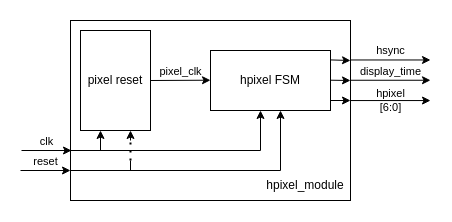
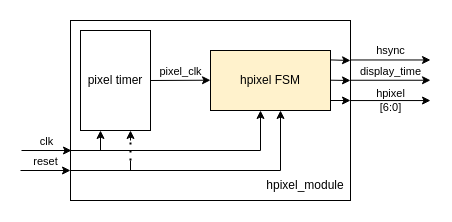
  <mxCell id="0" />
  <mxCell id="1" parent="0" />
- <mxCell id="2" value="pixel reset" style="rounded=0;whiteSpace=wrap;html=1;fillColor=default;" vertex="1" parent="1"><mxGeometry x="80" y="30" width="70" height="100" as="geometry" /></mxCell>
- <mxCell id="3" value="hpixel FSM" style="rounded=0;whiteSpace=wrap;html=1;" vertex="1" parent="1"><mxGeometry x="210" y="50" width="120" height="60" as="geometry" /></mxCell>
+ <mxCell id="2" value="pixel timer" style="rounded=0;whiteSpace=wrap;html=1;fillColor=default;" vertex="1" parent="1"><mxGeometry x="80" y="30" width="70" height="100" as="geometry" /></mxCell>
+ <mxCell id="3" value="hpixel FSM" style="rounded=0;whiteSpace=wrap;html=1;fillColor=#fff2cc;" vertex="1" parent="1"><mxGeometry x="210" y="50" width="120" height="60" as="geometry" /></mxCell>
  <mxCell id="4" value="pixel_clk" style="endArrow=classic;html=1;rounded=0;labelBackgroundColor=none;labelPosition=center;verticalLabelPosition=top;align=center;verticalAlign=bottom;" edge="1" parent="1"><mxGeometry width="50" height="50" relative="1" as="geometry"><mxPoint x="150" y="80" as="sourcePoint" /><mxPoint x="210" y="79.71" as="targetPoint" /></mxGeometry></mxCell>
  <mxCell id="5" value="" style="endArrow=classic;html=1;rounded=0;labelBackgroundColor=none;labelPosition=center;verticalLabelPosition=top;align=center;verticalAlign=bottom;" edge="1" parent="1"><mxGeometry width="50" height="50" relative="1" as="geometry"><mxPoint x="330" y="59.43" as="sourcePoint" /><mxPoint x="350" y="60" as="targetPoint" /></mxGeometry></mxCell>
  <mxCell id="6" value="" style="endArrow=classic;html=1;rounded=0;labelBackgroundColor=none;labelPosition=center;verticalLabelPosition=middle;align=center;verticalAlign=middle;" edge="1" parent="1"><mxGeometry width="50" height="50" relative="1" as="geometry"><mxPoint x="330" y="100" as="sourcePoint" /><mxPoint x="350" y="100" as="targetPoint" /></mxGeometry></mxCell>
  <mxCell id="7" value="" style="endArrow=classic;html=1;rounded=0;labelBackgroundColor=none;labelPosition=center;verticalLabelPosition=top;align=center;verticalAlign=bottom;" edge="1" parent="1"><mxGeometry width="50" height="50" relative="1" as="geometry"><mxPoint x="330" y="79.71" as="sourcePoint" /><mxPoint x="350" y="80" as="targetPoint" /></mxGeometry></mxCell>
  <mxCell id="8" value="clk" style="endArrow=classic;html=1;rounded=0;labelPosition=center;verticalLabelPosition=top;align=center;verticalAlign=bottom;labelBackgroundColor=none;" edge="1" parent="1"><mxGeometry width="50" height="50" relative="1" as="geometry"><mxPoint x="21" y="150" as="sourcePoint" /><mxPoint x="71" y="150" as="targetPoint" /></mxGeometry></mxCell>
  <mxCell id="9" value="reset" style="endArrow=classic;html=1;rounded=0;labelPosition=center;verticalLabelPosition=top;align=center;verticalAlign=bottom;labelBackgroundColor=none;" edge="1" parent="1"><mxGeometry width="50" height="50" relative="1" as="geometry"><mxPoint x="20" y="170" as="sourcePoint" /><mxPoint x="70" y="170" as="targetPoint" /></mxGeometry></mxCell>
  <mxCell id="10" value="" style="endArrow=none;html=1;rounded=0;" edge="1" parent="1"><mxGeometry width="50" height="50" relative="1" as="geometry"><mxPoint x="70" y="150" as="sourcePoint" /><mxPoint x="260" y="150" as="targetPoint" /></mxGeometry></mxCell>
  <mxCell id="11" value="" style="endArrow=none;html=1;rounded=0;" edge="1" parent="1"><mxGeometry width="50" height="50" relative="1" as="geometry"><mxPoint x="70" y="170" as="sourcePoint" /><mxPoint x="280" y="170" as="targetPoint" /></mxGeometry></mxCell>
  <mxCell id="12" value="" style="endArrow=classic;html=1;rounded=0;" edge="1" parent="1"><mxGeometry width="50" height="50" relative="1" as="geometry"><mxPoint x="260" y="150" as="sourcePoint" /><mxPoint x="260" y="110" as="targetPoint" /></mxGeometry></mxCell>
  <mxCell id="13" value="" style="endArrow=classic;html=1;rounded=0;" edge="1" parent="1"><mxGeometry width="50" height="50" relative="1" as="geometry"><mxPoint x="280" y="170" as="sourcePoint" /><mxPoint x="280" y="110" as="targetPoint" /></mxGeometry></mxCell>
  <mxCell id="14" value="" style="endArrow=classic;html=1;rounded=0;" edge="1" parent="1"><mxGeometry width="50" height="50" relative="1" as="geometry"><mxPoint x="100" y="150" as="sourcePoint" /><mxPoint x="100" y="130" as="targetPoint" /></mxGeometry></mxCell>
  <mxCell id="15" value="" style="endArrow=classic;html=1;rounded=0;" edge="1" parent="1"><mxGeometry width="50" height="50" relative="1" as="geometry"><mxPoint x="130" y="140" as="sourcePoint" /><mxPoint x="130" y="130" as="targetPoint" /></mxGeometry></mxCell>
  <mxCell id="16" value="" style="endArrow=none;dashed=1;html=1;dashPattern=1 3;strokeWidth=2;rounded=0;" edge="1" parent="1"><mxGeometry width="50" height="50" relative="1" as="geometry"><mxPoint x="130" y="160" as="sourcePoint" /><mxPoint x="130" y="140" as="targetPoint" /></mxGeometry></mxCell>
  <mxCell id="17" value="" style="endArrow=none;html=1;rounded=0;" edge="1" parent="1"><mxGeometry width="50" height="50" relative="1" as="geometry"><mxPoint x="130" y="170" as="sourcePoint" /><mxPoint x="130" y="160" as="targetPoint" /></mxGeometry></mxCell>
  <mxCell id="18" value="hsync" style="endArrow=classic;html=1;rounded=0;labelBackgroundColor=none;labelPosition=center;verticalLabelPosition=top;align=center;verticalAlign=bottom;" edge="1" parent="1"><mxGeometry width="50" height="50" relative="1" as="geometry"><mxPoint x="350" y="59.48" as="sourcePoint" /><mxPoint x="430" y="59.48" as="targetPoint" /></mxGeometry></mxCell>
  <mxCell id="19" value="&lt;div&gt;hpixel&lt;/div&gt;[6:0]" style="endArrow=classic;html=1;rounded=0;labelBackgroundColor=none;labelPosition=center;verticalLabelPosition=middle;align=center;verticalAlign=middle;" edge="1" parent="1"><mxGeometry width="50" height="50" relative="1" as="geometry"><mxPoint x="350" y="100.05" as="sourcePoint" /><mxPoint x="430" y="100.05" as="targetPoint" /></mxGeometry></mxCell>
  <mxCell id="20" value="display_time" style="endArrow=classic;html=1;rounded=0;labelBackgroundColor=none;labelPosition=center;verticalLabelPosition=top;align=center;verticalAlign=bottom;" edge="1" parent="1"><mxGeometry width="50" height="50" relative="1" as="geometry"><mxPoint x="350" y="79.76" as="sourcePoint" /><mxPoint x="430" y="79.76" as="targetPoint" /></mxGeometry></mxCell>
  <mxCell id="21" value="hpixel_module" style="text;html=1;strokeColor=none;fillColor=none;align=center;verticalAlign=middle;whiteSpace=wrap;rounded=0;" vertex="1" parent="1"><mxGeometry x="270" y="180" width="70" height="10" as="geometry" /></mxCell>
  <mxCell id="22" value="" style="rounded=0;whiteSpace=wrap;html=1;fillColor=none;" vertex="1" parent="1"><mxGeometry x="70" y="20" width="280" height="180" as="geometry" /></mxCell>
